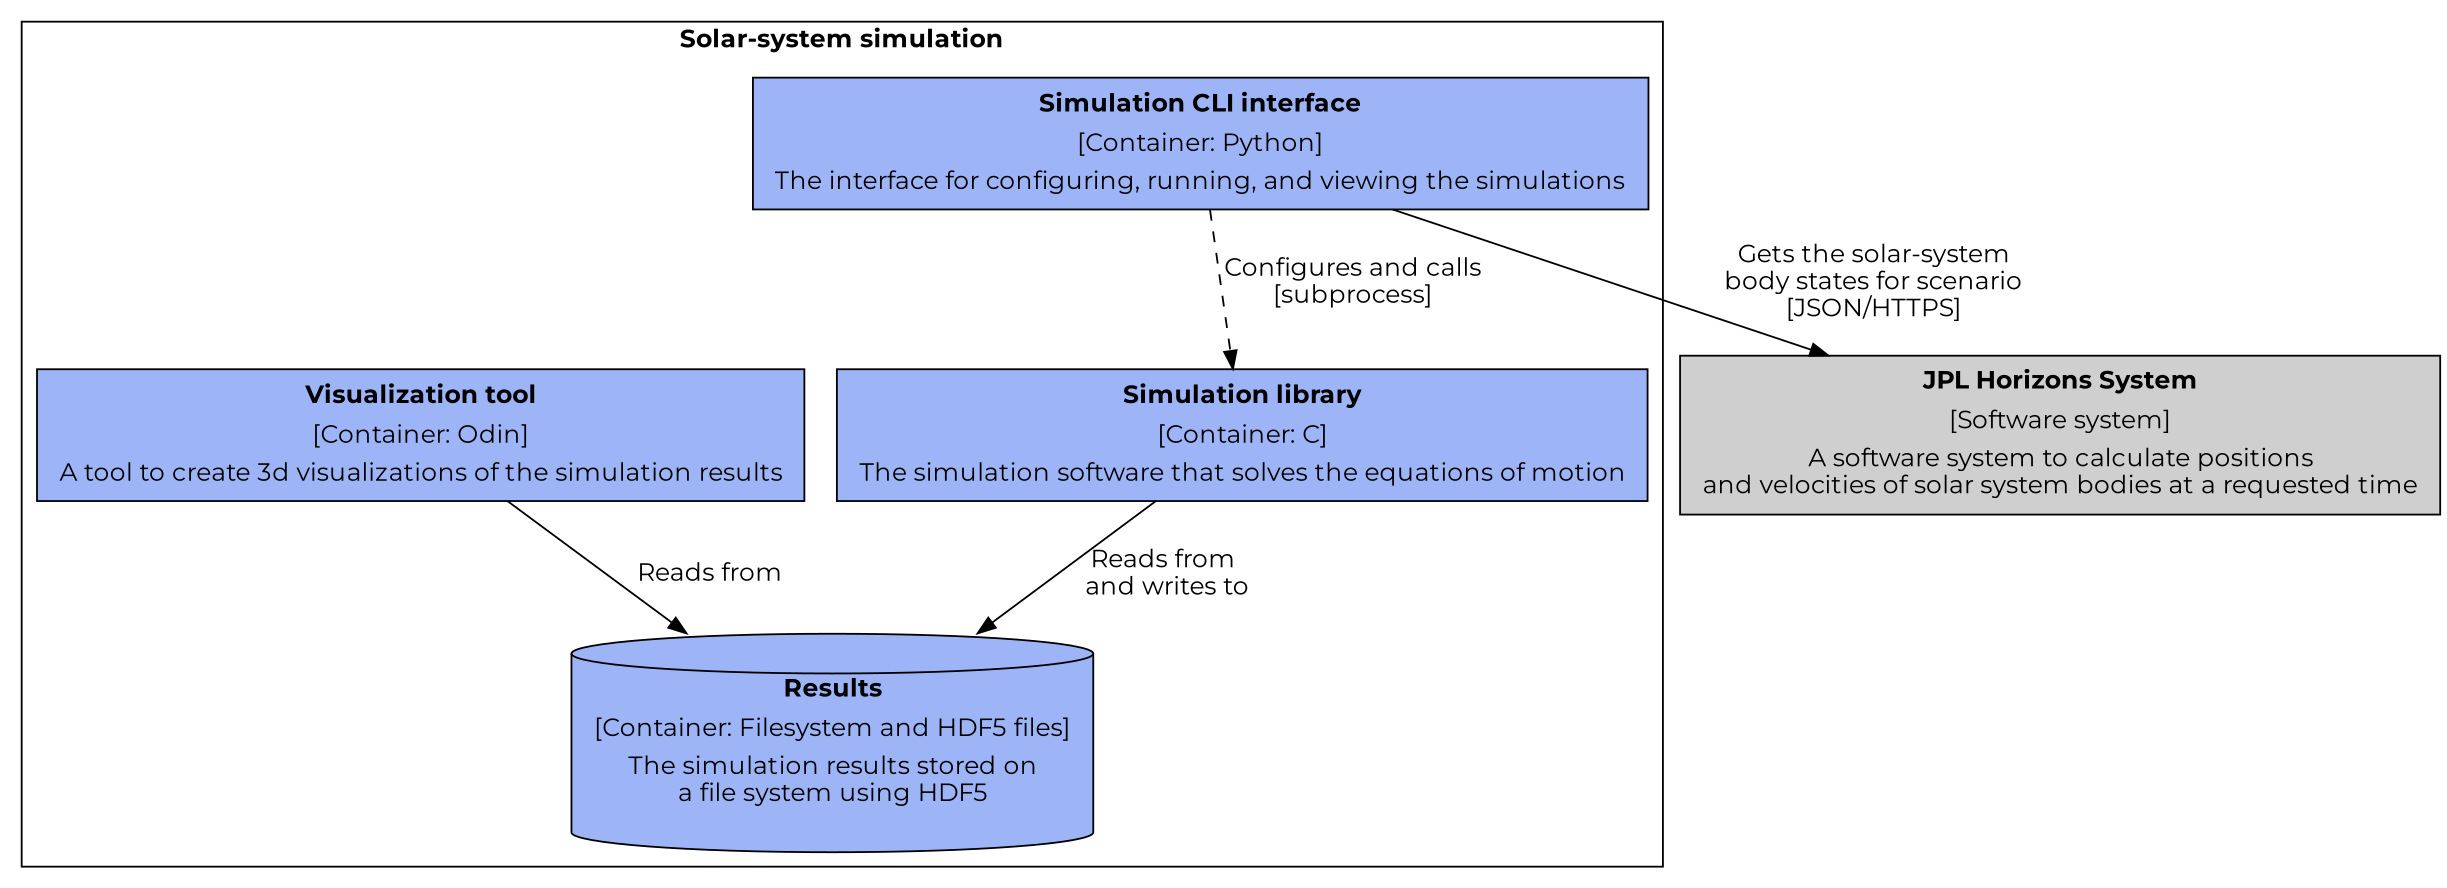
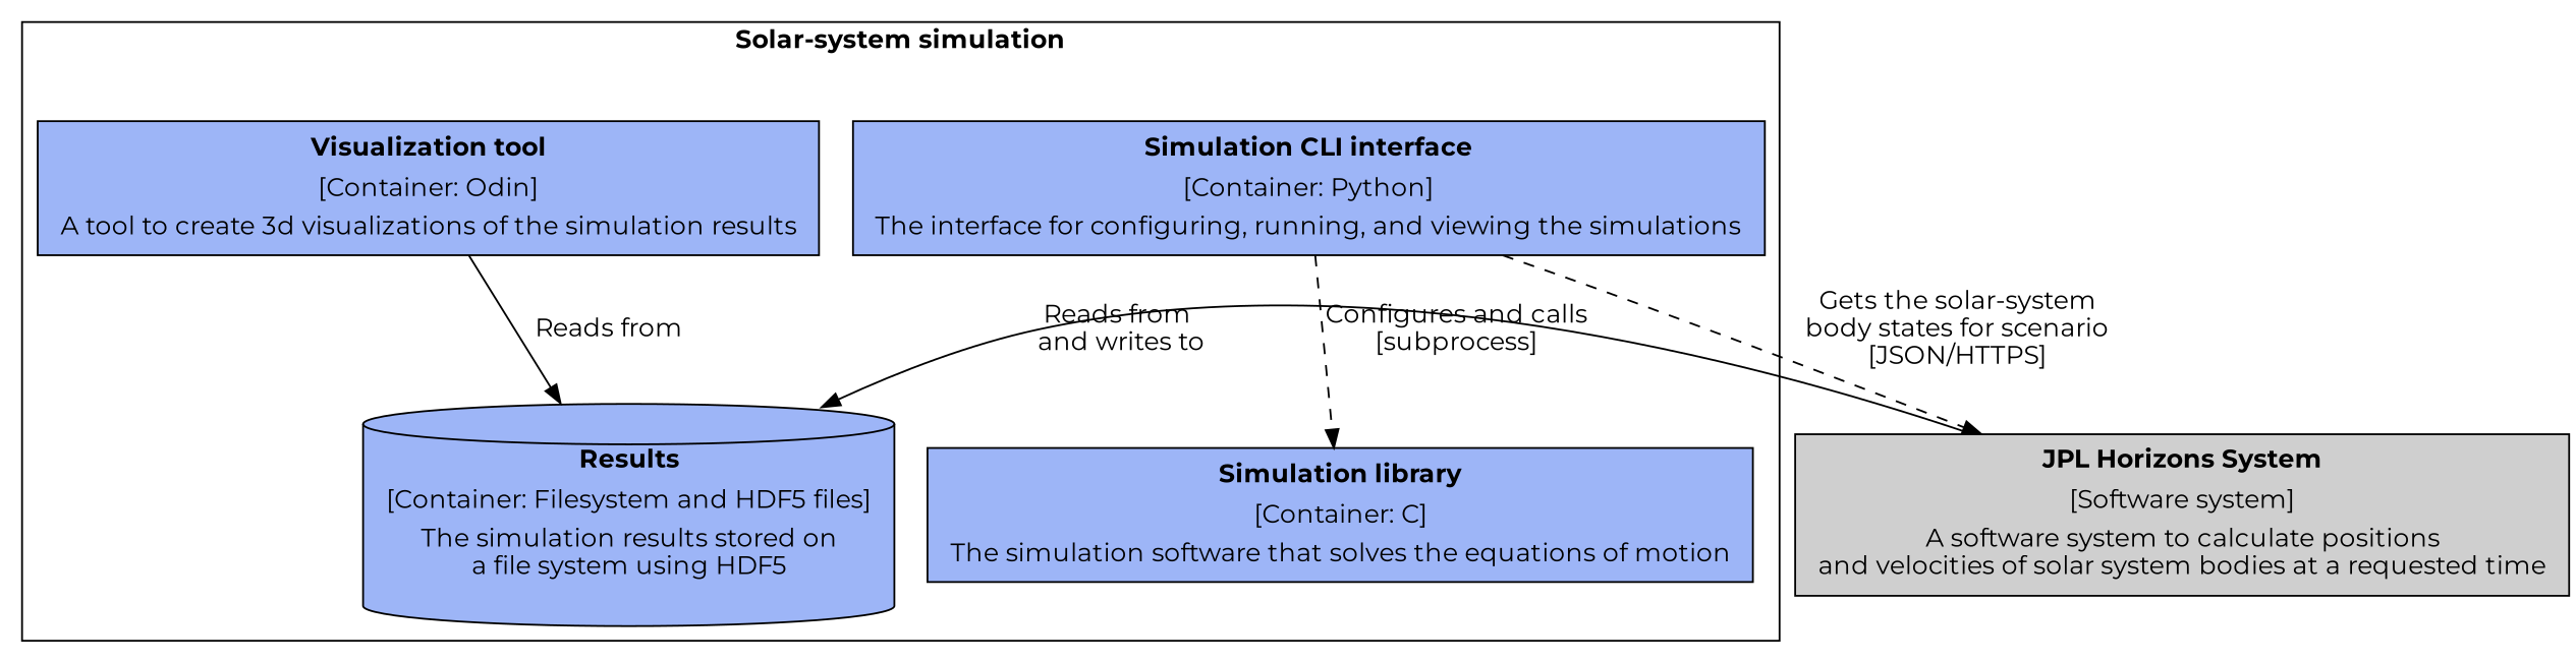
  digraph {
    fontname=Montserrat
    rankdir=TB
    node [color=black fillcolor="#9db5f7" fontname=Montserrat shape=rect style=filled]
    edge [fontname=Montserrat style=dashed]
    n1 [label=<                 <table border="0" cellborder="0">                     <tr> <td><b>Simulation CLI interface</b></td> </tr>                     <tr> <td>[Container: Python]</td> </tr>                     <tr> <td>The interface for configuring, running, and viewing the simulations</td> </tr>                 </table>             >]
    n2 [label=<                 <table border="0" cellborder="0">                     <tr> <td><b>Simulation library</b></td> </tr>                     <tr> <td>[Container: C]</td> </tr>                     <tr> <td>The simulation software that solves the equations of motion</td> </tr>                 </table>             >]
    n3 [label=<                 <table border="0" cellborder="0">                     <tr> <td><b>Visualization tool</b></td> </tr>                     <tr> <td>[Container: Odin]</td> </tr>                     <tr> <td>A tool to create 3d visualizations of the simulation results</td> </tr>                 </table>             >]
    n4 [label=<                 <table border="0" cellborder="0">                     <tr> <td><b>Results</b></td> </tr>                     <tr> <td>[Container: Filesystem and HDF5 files]</td> </tr>                     <tr> <td>The simulation results stored on<br/>a file system using HDF5</td> </tr>                 </table>             > shape=cylinder]
    n5 [fillcolor="#cfcfcf" label=<             <table border="0" cellborder="0">                 <tr> <td><b>JPL Horizons System</b></td> </tr>                 <tr> <td>[Software system]</td> </tr>                 <tr> <td>A software system to calculate positions<br/>and velocities of solar system bodies at a requested time</td> </tr>             </table>         >]
    subgraph cluster_1 {
      label=<<b>Solar-system simulation</b>>
      n1
      n2
      n3
      n4
    }
    n1 -> n2 [label="Configures and calls\n[subprocess]"]
-   n1 -> n5 [label="Gets the solar-system\nbody states for scenario\n[JSON/HTTPS]" style=solid]
-   n2 -> n4 [label="Reads from \nand writes to" style=solid]
+   n1 -> n5 [label="Gets the solar-system\nbody states for scenario\n[JSON/HTTPS]"]
+   n5 -> n4 [label="Reads from \nand writes to" style=solid]
    n3 -> n4 [label="Reads from" style=solid]
  }
